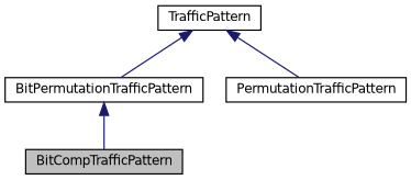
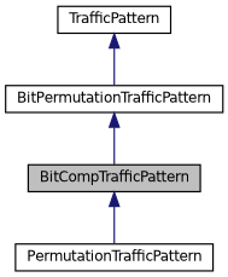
  digraph {
    fontname="DejaVu Sans"
    node [color=black fontname="DejaVu Sans" fontsize=10 shape=record]
    edge [color=midnightblue dir=back fontname="DejaVu Sans" fontsize=10 labelfontname=FreeSans labelfontsize=10 style=solid]
    n1 [fillcolor=grey75 fontcolor=black height=0.2 label=BitCompTrafficPattern style=filled width=0.4]
    n2 [height=0.2 label=BitPermutationTrafficPattern width=0.4]
    n3 [height=0.2 label=PermutationTrafficPattern width=0.4]
    n4 [height=0.2 label=TrafficPattern width=0.4]
    n2 -> n1
    n4 -> n2
-   n4 -> n3
+   n1 -> n3
  }
